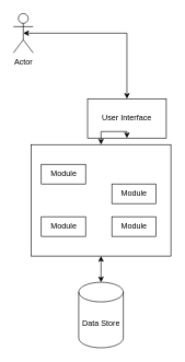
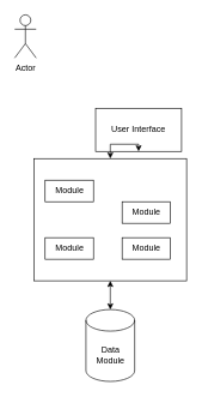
  <mxCell id="0" />
  <mxCell id="1" parent="0" />
  <mxCell id="2" value="User Interface" style="rounded=0;whiteSpace=wrap;html=1;" parent="1" vertex="1"><mxGeometry x="133" y="150" width="120" height="60" as="geometry" /></mxCell>
  <mxCell id="3" style="edgeStyle=orthogonalEdgeStyle;rounded=0;orthogonalLoop=1;jettySize=auto;html=1;exitX=0.5;exitY=0;exitDx=0;exitDy=0;entryX=0.5;entryY=1;entryDx=0;entryDy=0;startArrow=classic;startFill=1;" parent="1" source="4" target="2" edge="1"><mxGeometry relative="1" as="geometry" /></mxCell>
  <mxCell id="4" value="" style="rounded=0;whiteSpace=wrap;html=1;" parent="1" vertex="1"><mxGeometry x="47" y="220" width="213" height="170" as="geometry" /></mxCell>
  <mxCell id="5" style="edgeStyle=orthogonalEdgeStyle;rounded=0;orthogonalLoop=1;jettySize=auto;html=1;entryX=0.5;entryY=1;entryDx=0;entryDy=0;startArrow=classic;startFill=1;" parent="1" source="6" target="4" edge="1"><mxGeometry relative="1" as="geometry" /></mxCell>
- <mxCell id="6" value="Data Store" style="shape=cylinder3;whiteSpace=wrap;html=1;boundedLbl=1;backgroundOutline=1;size=15;" parent="1" vertex="1"><mxGeometry x="119.5" y="430" width="68" height="100" as="geometry" /></mxCell>
- <mxCell id="7" style="edgeStyle=orthogonalEdgeStyle;rounded=0;orthogonalLoop=1;jettySize=auto;html=1;exitX=0.5;exitY=0.5;exitDx=0;exitDy=0;exitPerimeter=0;entryX=0.5;entryY=0;entryDx=0;entryDy=0;startArrow=classic;startFill=1;" parent="1" source="8" target="2" edge="1"><mxGeometry relative="1" as="geometry" /></mxCell>
+ <mxCell id="6" value="Data Module" style="shape=cylinder3;whiteSpace=wrap;html=1;boundedLbl=1;backgroundOutline=1;size=15;" parent="1" vertex="1"><mxGeometry x="119.5" y="430" width="68" height="100" as="geometry" /></mxCell>
  <mxCell id="8" value="Actor" style="shape=umlActor;verticalLabelPosition=bottom;verticalAlign=top;html=1;" parent="1" vertex="1"><mxGeometry x="20" y="20" width="30" height="60" as="geometry" /></mxCell>
  <mxCell id="9" value="Module" style="rounded=0;whiteSpace=wrap;html=1;" parent="1" vertex="1"><mxGeometry x="62.5" y="250" width="67.5" height="30" as="geometry" /></mxCell>
  <mxCell id="10" value="Module" style="rounded=0;whiteSpace=wrap;html=1;" parent="1" vertex="1"><mxGeometry x="62.5" y="330" width="67.5" height="30" as="geometry" /></mxCell>
  <mxCell id="11" value="Module" style="rounded=0;whiteSpace=wrap;html=1;" parent="1" vertex="1"><mxGeometry x="170" y="330" width="67.5" height="30" as="geometry" /></mxCell>
  <mxCell id="12" value="Module" style="rounded=0;whiteSpace=wrap;html=1;" parent="1" vertex="1"><mxGeometry x="170" y="280" width="67.5" height="30" as="geometry" /></mxCell>
